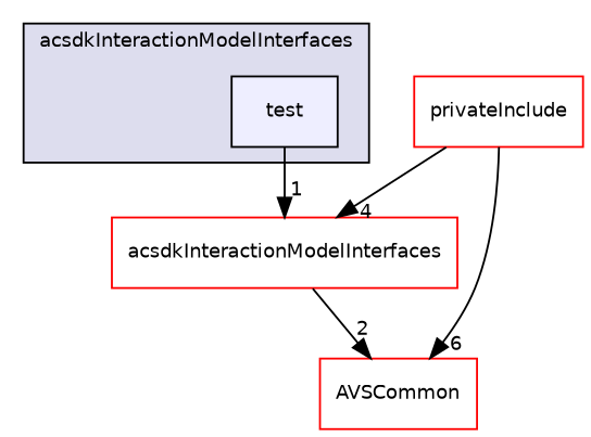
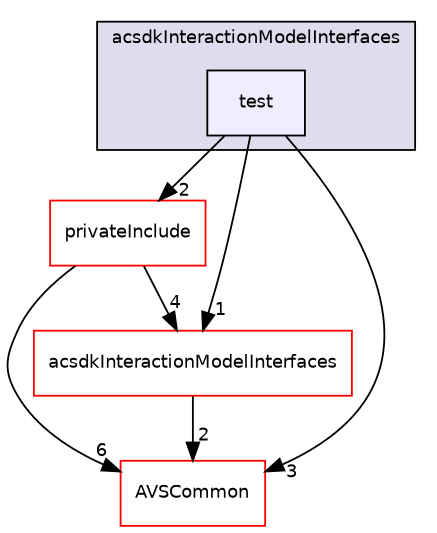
  digraph {
    compound=true
    node [fillcolor=white fontname=Helvetica fontsize=10 shape=box style=filled color=red]
    edge [headlabel=2 labeldistance=1.5 labelfontname=Helvetica labelfontsize=10]
    n1 [fillcolor="#eeeeff" label=test pencolor=black color=""]
    n2 [label=privateInclude]
    n3 [label=AVSCommon]
    n4 [label=acsdkInteractionModelInterfaces]
    subgraph cluster_1 {
      bgcolor="#ddddee"
      fontname=Helvetica
      fontsize=10
      label=acsdkInteractionModelInterfaces
      pencolor=black
      n1
    }
+   n1 -> n2
+   n1 -> n3 [headlabel=3]
    n1 -> n4 [headlabel=1]
    n2 -> n3 [headlabel=6]
    n2 -> n4 [headlabel=4]
    n4 -> n3
  }
